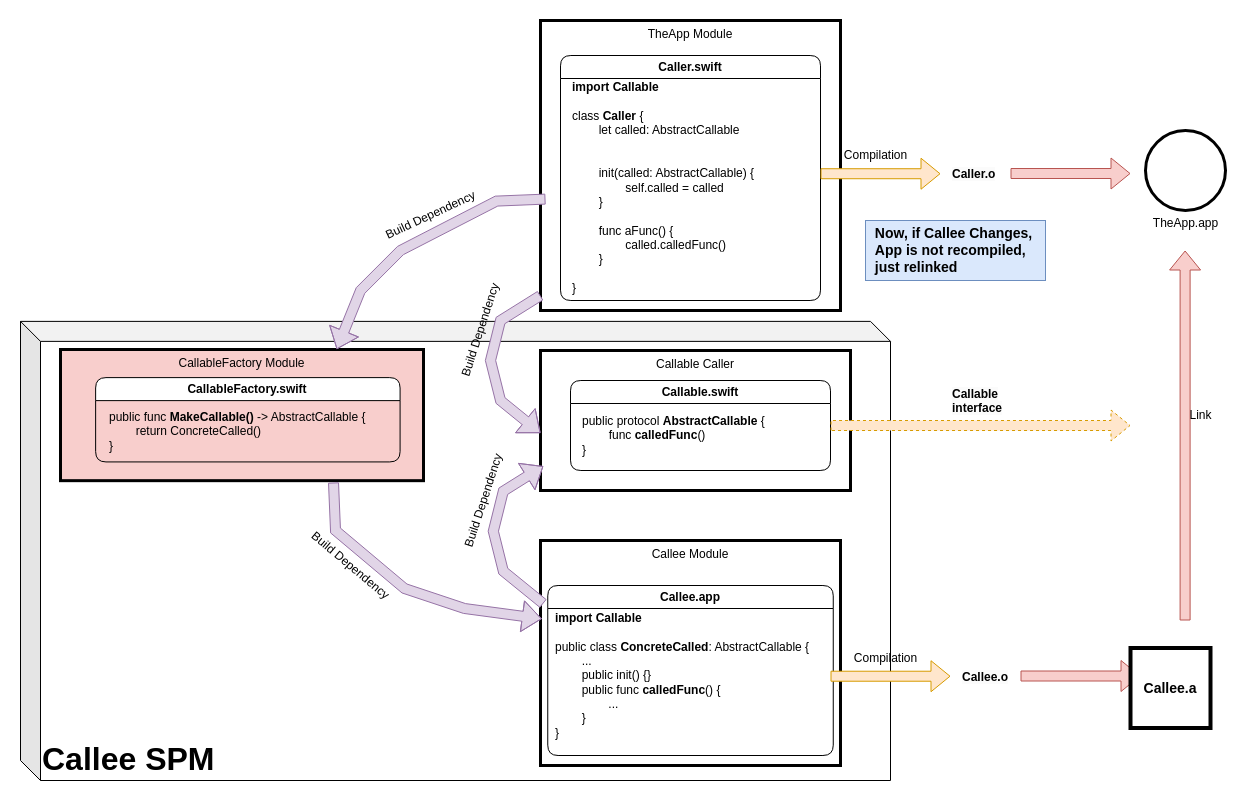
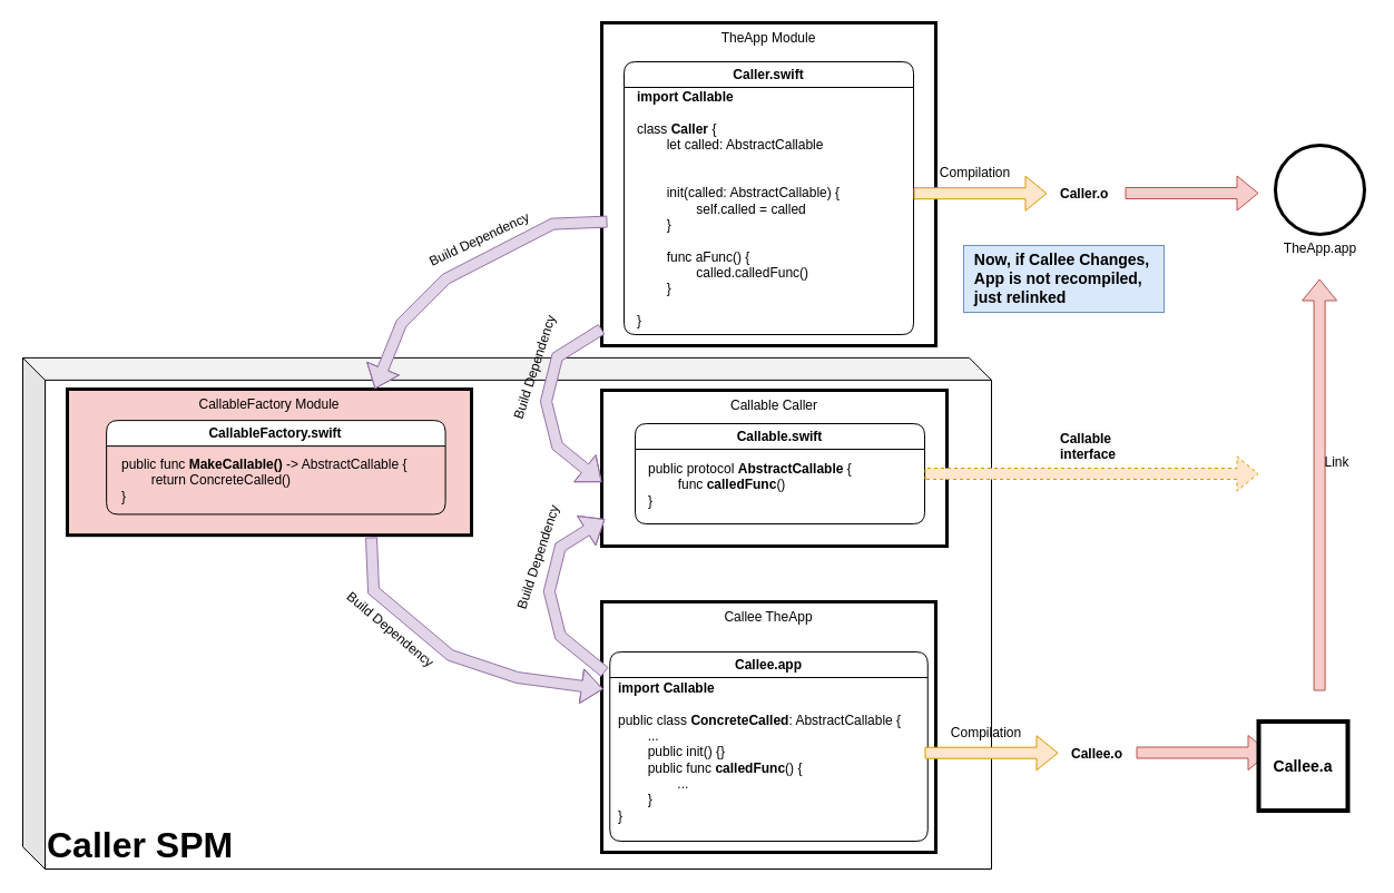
  <mxCell id="0" />
  <mxCell id="1" parent="0" />
  <mxCell id="2" value="" style="group" parent="1" vertex="1" connectable="0"><mxGeometry x="60" y="349" width="830" height="431" as="geometry" /></mxCell>
- <mxCell id="3" value="&lt;b&gt;&lt;font style=&quot;font-size: 32px;&quot;&gt;Callee SPM&amp;nbsp;&lt;/font&gt;&lt;/b&gt;" style="shape=cube;whiteSpace=wrap;html=1;boundedLbl=1;backgroundOutline=1;darkOpacity=0.05;darkOpacity2=0.1;align=left;verticalAlign=bottom;" vertex="1" parent="2"><mxGeometry x="-40" y="-28.109" width="870" height="459.109" as="geometry" /></mxCell>
+ <mxCell id="3" value="&lt;b&gt;&lt;font style=&quot;font-size: 32px;&quot;&gt;Caller SPM&amp;nbsp;&lt;/font&gt;&lt;/b&gt;" style="shape=cube;whiteSpace=wrap;html=1;boundedLbl=1;backgroundOutline=1;darkOpacity=0.05;darkOpacity2=0.1;align=left;verticalAlign=bottom;" vertex="1" parent="2"><mxGeometry x="-40" y="-28.109" width="870" height="459.109" as="geometry" /></mxCell>
  <mxCell id="4" value="CallableFactory Module" style="rounded=0;whiteSpace=wrap;html=1;strokeWidth=3;verticalAlign=top;fillColor=#f8cecc;" parent="2" vertex="1"><mxGeometry width="363" height="131.174" as="geometry" /></mxCell>
  <mxCell id="5" value="CallableFactory.swift" style="swimlane;whiteSpace=wrap;html=1;rounded=1;startSize=23;" parent="2" vertex="1"><mxGeometry x="35.129" y="28.109" width="304.452" height="84.326" as="geometry" /></mxCell>
  <mxCell id="6" value="public func&amp;nbsp;&lt;b&gt;MakeCallable()&amp;nbsp;&lt;/b&gt;-&amp;gt; AbstractCallable&amp;nbsp;{&lt;br&gt;&amp;nbsp;&lt;span style=&quot;white-space: pre;&quot;&gt;&#09;return ConcreteCalled()&lt;/span&gt;&lt;br&gt;}" style="text;html=1;align=left;verticalAlign=middle;resizable=0;points=[];autosize=1;strokeColor=none;fillColor=none;" parent="5" vertex="1"><mxGeometry x="11.71" y="23.424" width="280" height="60" as="geometry" /></mxCell>
  <mxCell id="7" value="" style="group" parent="1" vertex="1" connectable="0"><mxGeometry x="540" y="350" width="310" height="140" as="geometry" /></mxCell>
  <mxCell id="8" value="Callable Caller" style="rounded=0;whiteSpace=wrap;html=1;strokeWidth=3;verticalAlign=top;" parent="7" vertex="1"><mxGeometry width="310" height="140" as="geometry" /></mxCell>
  <mxCell id="9" value="Callable.swift" style="swimlane;whiteSpace=wrap;html=1;rounded=1;startSize=23;" parent="7" vertex="1"><mxGeometry x="30" y="30" width="260" height="90" as="geometry" /></mxCell>
  <mxCell id="10" value="public protocol &lt;b&gt;AbstractCallable&lt;/b&gt;&amp;nbsp;{&lt;br&gt;&amp;nbsp;&lt;span style=&quot;white-space: pre;&quot;&gt;&#09;&lt;/span&gt;func &lt;b&gt;calledFunc&lt;/b&gt;()&lt;br&gt;}" style="text;html=1;align=left;verticalAlign=middle;resizable=0;points=[];autosize=1;strokeColor=none;fillColor=none;" parent="9" vertex="1"><mxGeometry x="10" y="25" width="210" height="60" as="geometry" /></mxCell>
  <mxCell id="11" value="" style="group" parent="1" vertex="1" connectable="0"><mxGeometry x="540" y="540" width="300" height="225" as="geometry" /></mxCell>
- <mxCell id="12" value="Callee Module" style="rounded=0;whiteSpace=wrap;html=1;strokeWidth=3;verticalAlign=top;" parent="11" vertex="1"><mxGeometry width="300" height="225" as="geometry" /></mxCell>
+ <mxCell id="12" value="Callee TheApp" style="rounded=0;whiteSpace=wrap;html=1;strokeWidth=3;verticalAlign=top;" parent="11" vertex="1"><mxGeometry width="300" height="225" as="geometry" /></mxCell>
  <mxCell id="13" value="Callee.app" style="swimlane;whiteSpace=wrap;html=1;rounded=1;startSize=23;" parent="11" vertex="1"><mxGeometry x="7.25" y="45" width="285.5" height="170" as="geometry" /></mxCell>
  <mxCell id="14" value="&lt;b style=&quot;border-color: var(--border-color);&quot;&gt;import&lt;/b&gt;&amp;nbsp;&lt;b style=&quot;border-color: var(--border-color);&quot;&gt;Callable&lt;/b&gt;&lt;br&gt;&lt;br&gt;&lt;span style=&quot;white-space: pre;&quot;&gt;public &lt;/span&gt;class &lt;b&gt;ConcreteCalled&lt;/b&gt;: AbstractCallable {&lt;br&gt;&lt;span style=&quot;white-space: pre;&quot;&gt;&#09;&lt;/span&gt;...&lt;br&gt;&lt;span style=&quot;white-space: pre;&quot;&gt;&#09;public init() {}&lt;/span&gt;&lt;br&gt;&lt;span style=&quot;&quot;&gt;&#09;&lt;/span&gt;&lt;span style=&quot;white-space: pre;&quot;&gt;&#09;public &lt;/span&gt;func &lt;b&gt;calledFunc&lt;/b&gt;() {&lt;br&gt;&lt;span style=&quot;&quot;&gt;&#09;&lt;span style=&quot;&quot;&gt;&#09;&lt;/span&gt;&lt;/span&gt;&lt;span style=&quot;white-space: pre;&quot;&gt;&#09;&lt;span style=&quot;white-space: pre;&quot;&gt;&#09;&lt;/span&gt;&lt;/span&gt;...&lt;br&gt;&lt;span style=&quot;&quot;&gt;&#09;&lt;/span&gt;&lt;span style=&quot;white-space: pre;&quot;&gt;&#09;&lt;/span&gt;}&lt;br&gt;}" style="text;html=1;align=left;verticalAlign=middle;resizable=0;points=[];autosize=1;strokeColor=none;fillColor=none;" parent="13" vertex="1"><mxGeometry x="5.5" y="20" width="280" height="140" as="geometry" /></mxCell>
  <mxCell id="15" value="" style="group" parent="1" vertex="1" connectable="0"><mxGeometry x="540" y="20" width="300" height="290" as="geometry" /></mxCell>
  <mxCell id="16" value="TheApp Module" style="rounded=0;whiteSpace=wrap;html=1;strokeWidth=3;verticalAlign=top;" parent="15" vertex="1"><mxGeometry width="300" height="290" as="geometry" /></mxCell>
  <mxCell id="17" value="Caller.swift" style="swimlane;whiteSpace=wrap;html=1;rounded=1;" parent="15" vertex="1"><mxGeometry x="20" y="35" width="260" height="245" as="geometry" /></mxCell>
  <mxCell id="18" value="&lt;br&gt;&lt;b&gt;import&lt;/b&gt; &lt;b&gt;Callable&lt;/b&gt;&lt;br&gt;&lt;br&gt;class &lt;b&gt;Caller&lt;/b&gt; {&lt;br&gt;&lt;span style=&quot;&quot;&gt;&#09;&lt;span style=&quot;white-space: pre;&quot;&gt;&#09;&lt;/span&gt;let called: AbstractCallable&lt;br&gt;&lt;br&gt;&lt;/span&gt;&lt;br&gt;&lt;span style=&quot;&quot;&gt;&#09;&lt;span style=&quot;white-space: pre;&quot;&gt;&#09;&lt;/span&gt;init(called: &lt;/span&gt;&lt;span style=&quot;&quot;&gt;AbstractCallable) {&lt;br&gt;&lt;span style=&quot;white-space: pre;&quot;&gt;&#09;&lt;span style=&quot;white-space: pre;&quot;&gt;&#09;self.called = called&lt;/span&gt;&lt;/span&gt;&lt;br&gt;&lt;/span&gt;&lt;span style=&quot;white-space: pre;&quot;&gt;&#09;}&lt;br&gt;&lt;/span&gt;&lt;br&gt;&lt;span style=&quot;white-space: pre;&quot;&gt;&#09;func aFunc() {&lt;br&gt;&lt;span style=&quot;white-space: pre;&quot;&gt;&#09;&lt;span style=&quot;white-space: pre;&quot;&gt;&#09;called.calledFunc()&lt;/span&gt;&lt;/span&gt;&lt;br&gt;&lt;/span&gt;&lt;span style=&quot;white-space: pre;&quot;&gt;&#09;&lt;/span&gt;}&lt;br&gt;&lt;br&gt;}" style="text;html=1;align=left;verticalAlign=middle;resizable=0;points=[];autosize=1;strokeColor=none;fillColor=none;" parent="17" vertex="1"><mxGeometry x="10" y="5" width="200" height="240" as="geometry" /></mxCell>
  <mxCell id="19" value="&lt;span style=&quot;caret-color: rgb(0, 0, 0); color: rgb(0, 0, 0); font-family: Helvetica; font-size: 12px; font-style: normal; font-variant-caps: normal; font-weight: 700; letter-spacing: normal; text-align: center; text-indent: 0px; text-transform: none; word-spacing: 0px; -webkit-text-stroke-width: 0px; background-color: rgb(251, 251, 251); text-decoration: none; float: none; display: inline !important;&quot;&gt;Callable interface&lt;/span&gt;" style="text;whiteSpace=wrap;html=1;" parent="1" vertex="1"><mxGeometry x="950" y="380" width="60" height="40" as="geometry" /></mxCell>
  <mxCell id="20" value="" style="shape=flexArrow;endArrow=classic;html=1;rounded=0;fillColor=#ffe6cc;strokeColor=#d79b00;dashed=1;" parent="1" edge="1"><mxGeometry width="50" height="50" relative="1" as="geometry"><mxPoint x="830" y="425" as="sourcePoint" /><mxPoint x="1130" y="425" as="targetPoint" /></mxGeometry></mxCell>
  <mxCell id="21" value="&lt;span style=&quot;caret-color: rgb(0, 0, 0); color: rgb(0, 0, 0); font-family: Helvetica; font-size: 12px; font-style: normal; font-variant-caps: normal; font-weight: 700; letter-spacing: normal; text-align: center; text-indent: 0px; text-transform: none; word-spacing: 0px; -webkit-text-stroke-width: 0px; background-color: rgb(251, 251, 251); text-decoration: none; float: none; display: inline !important;&quot;&gt;Caller.o&lt;/span&gt;" style="text;whiteSpace=wrap;html=1;" parent="1" vertex="1"><mxGeometry x="950" y="160" width="60" height="20" as="geometry" /></mxCell>
  <mxCell id="22" value="Compilation" style="text;html=1;align=center;verticalAlign=middle;resizable=0;points=[];autosize=1;strokeColor=none;fillColor=none;" parent="1" vertex="1"><mxGeometry x="830" y="140" width="90" height="30" as="geometry" /></mxCell>
  <mxCell id="23" value="" style="shape=flexArrow;endArrow=classic;html=1;rounded=0;fillColor=#ffe6cc;strokeColor=#d79b00;" parent="1" edge="1"><mxGeometry width="50" height="50" relative="1" as="geometry"><mxPoint x="820" y="173.23" as="sourcePoint" /><mxPoint x="940" y="173.23" as="targetPoint" /></mxGeometry></mxCell>
  <mxCell id="24" value="" style="shape=flexArrow;endArrow=classic;html=1;rounded=0;fillColor=#f8cecc;strokeColor=#b85450;" parent="1" edge="1"><mxGeometry width="50" height="50" relative="1" as="geometry"><mxPoint x="1010" y="173" as="sourcePoint" /><mxPoint x="1130" y="173" as="targetPoint" /></mxGeometry></mxCell>
  <mxCell id="25" value="&lt;span style=&quot;caret-color: rgb(0, 0, 0); color: rgb(0, 0, 0); font-family: Helvetica; font-size: 12px; font-style: normal; font-variant-caps: normal; font-weight: 700; letter-spacing: normal; text-align: center; text-indent: 0px; text-transform: none; word-spacing: 0px; -webkit-text-stroke-width: 0px; background-color: rgb(251, 251, 251); text-decoration: none; float: none; display: inline !important;&quot;&gt;Callee.o&lt;/span&gt;" style="text;whiteSpace=wrap;html=1;" parent="1" vertex="1"><mxGeometry x="960" y="662.5" width="60" height="20" as="geometry" /></mxCell>
  <mxCell id="26" value="Compilation" style="text;html=1;align=center;verticalAlign=middle;resizable=0;points=[];autosize=1;strokeColor=none;fillColor=none;" parent="1" vertex="1"><mxGeometry x="840" y="642.5" width="90" height="30" as="geometry" /></mxCell>
  <mxCell id="27" value="" style="shape=flexArrow;endArrow=classic;html=1;rounded=0;fillColor=#ffe6cc;strokeColor=#d79b00;" parent="1" edge="1"><mxGeometry width="50" height="50" relative="1" as="geometry"><mxPoint x="830" y="675.73" as="sourcePoint" /><mxPoint x="950" y="675.73" as="targetPoint" /></mxGeometry></mxCell>
  <mxCell id="28" value="" style="shape=flexArrow;endArrow=classic;html=1;rounded=0;fillColor=#f8cecc;strokeColor=#b85450;" parent="1" edge="1"><mxGeometry width="50" height="50" relative="1" as="geometry"><mxPoint x="1020" y="675.5" as="sourcePoint" /><mxPoint x="1140" y="675.5" as="targetPoint" /></mxGeometry></mxCell>
  <mxCell id="29" value="&lt;b&gt;Callee.a&lt;/b&gt;" style="whiteSpace=wrap;html=1;aspect=fixed;fontSize=14;strokeWidth=4;" parent="1" vertex="1"><mxGeometry x="1130" y="647.5" width="80" height="80" as="geometry" /></mxCell>
  <mxCell id="30" value="" style="ellipse;whiteSpace=wrap;html=1;aspect=fixed;rounded=1;strokeWidth=3;" parent="1" vertex="1"><mxGeometry x="1145" y="130" width="80" height="80" as="geometry" /></mxCell>
  <mxCell id="31" value="TheApp.app" style="text;html=1;align=center;verticalAlign=middle;resizable=0;points=[];autosize=1;strokeColor=none;fillColor=none;" parent="1" vertex="1"><mxGeometry x="1140" y="208" width="90" height="30" as="geometry" /></mxCell>
  <mxCell id="32" value="" style="shape=flexArrow;endArrow=classic;html=1;rounded=0;fillColor=#f8cecc;strokeColor=#b85450;" parent="1" edge="1"><mxGeometry width="50" height="50" relative="1" as="geometry"><mxPoint x="1184.6" y="620" as="sourcePoint" /><mxPoint x="1184.6" y="250" as="targetPoint" /></mxGeometry></mxCell>
  <mxCell id="33" value="Link" style="text;html=1;align=center;verticalAlign=middle;resizable=0;points=[];autosize=1;strokeColor=none;fillColor=none;" parent="1" vertex="1"><mxGeometry x="1175" y="400" width="50" height="30" as="geometry" /></mxCell>
  <mxCell id="34" value="&lt;div style=&quot;text-align: left;&quot;&gt;&lt;b&gt;Now, if Callee Changes,&amp;nbsp;&lt;/b&gt;&lt;/div&gt;&lt;div style=&quot;text-align: left;&quot;&gt;&lt;b&gt;App is not recompiled,&amp;nbsp;&lt;/b&gt;&lt;/div&gt;&lt;div style=&quot;text-align: left;&quot;&gt;&lt;b&gt;just relinked&lt;/b&gt;&lt;/div&gt;" style="text;html=1;align=center;verticalAlign=middle;resizable=0;points=[];autosize=1;strokeColor=#6c8ebf;fillColor=#dae8fc;fontSize=14;" parent="1" vertex="1"><mxGeometry x="865" y="220" width="180" height="60" as="geometry" /></mxCell>
  <mxCell id="35" value="" style="group" parent="1" vertex="1" connectable="0"><mxGeometry x="447.193" y="268.301" width="65.614" height="131.699" as="geometry" /></mxCell>
  <mxCell id="36" value="" style="shape=flexArrow;endArrow=block;html=1;rounded=0;fontSize=14;entryX=0;entryY=0.25;entryDx=0;entryDy=0;exitX=0;exitY=0.75;exitDx=0;exitDy=0;fillColor=#e1d5e7;strokeColor=#9673a6;startArrow=none;endFill=0;startFill=0;" parent="35" edge="1"><mxGeometry width="50" height="50" relative="1" as="geometry"><mxPoint x="92.807" y="26.699" as="sourcePoint" /><mxPoint x="92.807" y="164.199" as="targetPoint" /><Array as="points"><mxPoint x="52.807" y="51.699" /><mxPoint x="42.807" y="91.699" /><mxPoint x="52.807" y="131.699" /></Array></mxGeometry></mxCell>
  <mxCell id="37" value="Build Dependency" style="text;html=1;align=center;verticalAlign=middle;resizable=0;points=[];autosize=1;strokeColor=none;fillColor=none;rotation=-72;" parent="35" vertex="1"><mxGeometry x="-27.193" y="46.699" width="120" height="30" as="geometry" /></mxCell>
  <mxCell id="38" value="" style="group" parent="1" vertex="1" connectable="0"><mxGeometry x="450.003" y="439.001" width="65.614" height="131.699" as="geometry" /></mxCell>
  <mxCell id="39" value="" style="shape=flexArrow;endArrow=none;html=1;rounded=0;fontSize=14;entryX=0;entryY=0.25;entryDx=0;entryDy=0;exitX=0;exitY=0.75;exitDx=0;exitDy=0;fillColor=#e1d5e7;strokeColor=#9673a6;startArrow=block;endFill=0;startFill=0;" parent="38" edge="1"><mxGeometry width="50" height="50" relative="1" as="geometry"><mxPoint x="92.807" y="26.699" as="sourcePoint" /><mxPoint x="92.807" y="164.199" as="targetPoint" /><Array as="points"><mxPoint x="52.807" y="51.699" /><mxPoint x="42.807" y="91.699" /><mxPoint x="52.807" y="131.699" /></Array></mxGeometry></mxCell>
  <mxCell id="40" value="Build Dependency" style="text;html=1;align=center;verticalAlign=middle;resizable=0;points=[];autosize=1;strokeColor=none;fillColor=none;rotation=-72;" parent="38" vertex="1"><mxGeometry x="-27.193" y="46.699" width="120" height="30" as="geometry" /></mxCell>
  <mxCell id="41" value="" style="shape=flexArrow;endArrow=block;html=1;rounded=0;fontSize=14;entryX=0.761;entryY=-0.002;entryDx=0;entryDy=0;exitX=0;exitY=0.75;exitDx=0;exitDy=0;fillColor=#e1d5e7;strokeColor=#9673a6;startArrow=none;endFill=0;startFill=0;entryPerimeter=0;" parent="1" target="4" edge="1"><mxGeometry width="50" height="50" relative="1" as="geometry"><mxPoint x="545.003" y="198.601" as="sourcePoint" /><mxPoint x="476.003" y="316.601" as="targetPoint" /><Array as="points"><mxPoint x="496.003" y="200.601" /><mxPoint x="400" y="250" /><mxPoint x="360" y="290" /></Array></mxGeometry></mxCell>
  <mxCell id="42" value="" style="shape=flexArrow;endArrow=block;html=1;rounded=0;fontSize=14;entryX=-0.009;entryY=0.357;entryDx=0;entryDy=0;exitX=0;exitY=0.75;exitDx=0;exitDy=0;fillColor=#e1d5e7;strokeColor=#9673a6;startArrow=none;endFill=0;startFill=0;entryPerimeter=0;" parent="1" edge="1"><mxGeometry width="50" height="50" relative="1" as="geometry"><mxPoint x="333.003" y="482.001" as="sourcePoint" /><mxPoint x="541.3" y="618.325" as="targetPoint" /><Array as="points"><mxPoint x="335.003" y="530.001" /><mxPoint x="404" y="588" /><mxPoint x="464" y="608" /></Array></mxGeometry></mxCell>
  <mxCell id="43" value="Build Dependency" style="text;html=1;align=center;verticalAlign=middle;resizable=0;points=[];autosize=1;strokeColor=none;fillColor=none;rotation=40;" parent="1" vertex="1"><mxGeometry x="290.003" y="550.001" width="120" height="30" as="geometry" /></mxCell>
  <mxCell id="44" value="Build Dependency" style="text;html=1;align=center;verticalAlign=middle;resizable=0;points=[];autosize=1;strokeColor=none;fillColor=none;rotation=-25;" parent="1" vertex="1"><mxGeometry x="370.003" y="200.001" width="120" height="30" as="geometry" /></mxCell>
